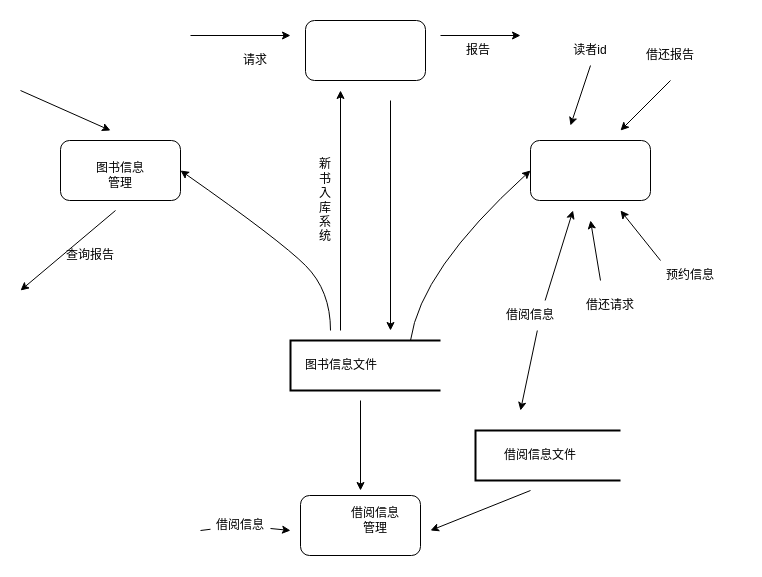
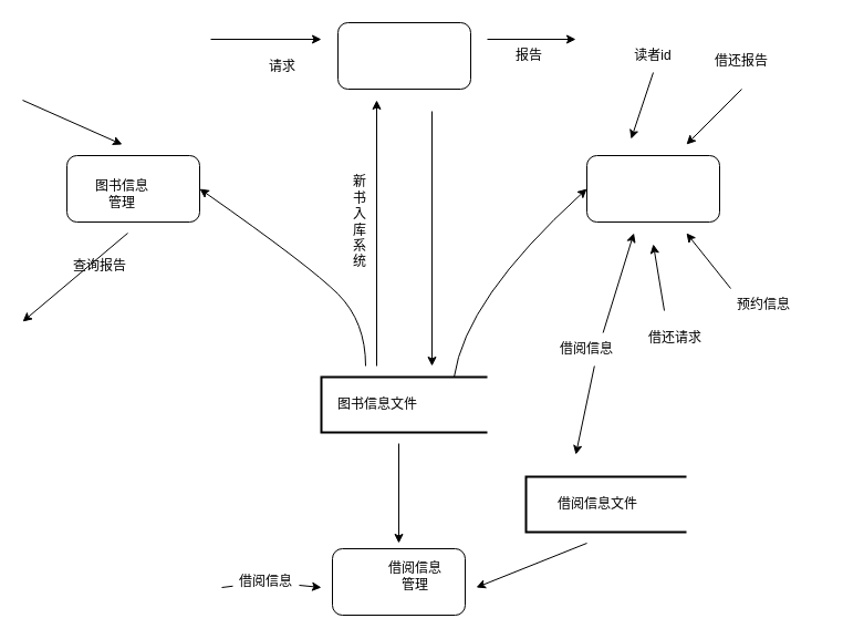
  <mxCell id="0" />
  <mxCell id="1" parent="0" />
  <mxCell id="2" value="" style="strokeWidth=2;html=1;shape=mxgraph.flowchart.annotation_1;align=left;pointerEvents=1;" vertex="1" parent="1"><mxGeometry x="290" y="340" width="150" height="50" as="geometry" /></mxCell>
  <mxCell id="3" value="" style="rounded=1;whiteSpace=wrap;html=1;" vertex="1" parent="1"><mxGeometry x="60" y="140" width="120" height="60" as="geometry" /></mxCell>
  <mxCell id="4" value="" style="rounded=1;whiteSpace=wrap;html=1;" vertex="1" parent="1"><mxGeometry x="305" y="20" width="120" height="60" as="geometry" /></mxCell>
  <mxCell id="5" value="" style="rounded=1;whiteSpace=wrap;html=1;" vertex="1" parent="1"><mxGeometry x="530" y="140" width="120" height="60" as="geometry" /></mxCell>
  <mxCell id="6" value="" style="endArrow=classic;html=1;rounded=0;" edge="1" parent="1"><mxGeometry width="50" height="50" relative="1" as="geometry"><mxPoint x="340" y="330" as="sourcePoint" /><mxPoint x="340" y="90" as="targetPoint" /></mxGeometry></mxCell>
  <mxCell id="7" value="" style="curved=1;endArrow=classic;html=1;rounded=0;entryX=0;entryY=0.5;entryDx=0;entryDy=0;exitX=0.8;exitY=0;exitDx=0;exitDy=0;exitPerimeter=0;" edge="1" parent="1" source="2" target="5"><mxGeometry width="50" height="50" relative="1" as="geometry"><mxPoint x="410" y="330" as="sourcePoint" /><mxPoint x="470" y="270" as="targetPoint" /><Array as="points"><mxPoint x="420" y="270" /></Array></mxGeometry></mxCell>
  <mxCell id="8" value="" style="curved=1;endArrow=classic;html=1;rounded=0;entryX=1;entryY=0.5;entryDx=0;entryDy=0;" edge="1" parent="1" target="3"><mxGeometry width="50" height="50" relative="1" as="geometry"><mxPoint x="330" y="330" as="sourcePoint" /><mxPoint x="330" y="240" as="targetPoint" /><Array as="points"><mxPoint x="330" y="290" /><mxPoint x="280" y="240" /></Array></mxGeometry></mxCell>
  <mxCell id="9" value="图书信息文件" style="text;strokeColor=none;fillColor=none;align=left;verticalAlign=middle;spacingLeft=4;spacingRight=4;overflow=hidden;points=[[0,0.5],[1,0.5]];portConstraint=eastwest;rotatable=0;whiteSpace=wrap;html=1;" vertex="1" parent="1"><mxGeometry x="299" y="350" width="106" height="30" as="geometry" /></mxCell>
  <mxCell id="10" value="" style="endArrow=classic;html=1;rounded=0;" edge="1" parent="1"><mxGeometry width="50" height="50" relative="1" as="geometry"><mxPoint x="390" y="100" as="sourcePoint" /><mxPoint x="390" y="330" as="targetPoint" /></mxGeometry></mxCell>
- <mxCell id="11" value="图书信息管理" style="text;html=1;strokeColor=none;fillColor=none;align=center;verticalAlign=middle;whiteSpace=wrap;rounded=0;" vertex="1" parent="1"><mxGeometry x="90" y="160" width="60" height="30" as="geometry" /></mxCell>
+ <mxCell id="11" value="图书信息管理" style="text;html=1;strokeColor=none;fillColor=none;align=center;verticalAlign=middle;whiteSpace=wrap;rounded=0;" vertex="1" parent="1"><mxGeometry x="80" y="160" width="60" height="30" as="geometry" /></mxCell>
  <mxCell id="12" value="" style="endArrow=classic;html=1;rounded=0;" edge="1" parent="1"><mxGeometry width="50" height="50" relative="1" as="geometry"><mxPoint x="190" y="35" as="sourcePoint" /><mxPoint x="290" y="35" as="targetPoint" /></mxGeometry></mxCell>
  <mxCell id="13" value="请求" style="text;html=1;strokeColor=none;fillColor=none;align=center;verticalAlign=middle;whiteSpace=wrap;rounded=0;" vertex="1" parent="1"><mxGeometry x="225" y="45" width="60" height="30" as="geometry" /></mxCell>
  <mxCell id="14" value="" style="endArrow=classic;html=1;rounded=0;" edge="1" parent="1"><mxGeometry width="50" height="50" relative="1" as="geometry"><mxPoint x="440" y="35" as="sourcePoint" /><mxPoint x="520" y="35" as="targetPoint" /></mxGeometry></mxCell>
  <mxCell id="15" value="报告" style="text;strokeColor=none;fillColor=none;align=left;verticalAlign=middle;spacingLeft=4;spacingRight=4;overflow=hidden;points=[[0,0.5],[1,0.5]];portConstraint=eastwest;rotatable=0;whiteSpace=wrap;html=1;" vertex="1" parent="1"><mxGeometry x="460" y="35" width="80" height="30" as="geometry" /></mxCell>
  <mxCell id="16" value="" style="endArrow=classic;html=1;rounded=0;" edge="1" parent="1"><mxGeometry width="50" height="50" relative="1" as="geometry"><mxPoint x="590" y="65" as="sourcePoint" /><mxPoint x="570" y="125" as="targetPoint" /></mxGeometry></mxCell>
  <mxCell id="17" value="读者id" style="text;html=1;strokeColor=none;fillColor=none;align=center;verticalAlign=middle;whiteSpace=wrap;rounded=0;" vertex="1" parent="1"><mxGeometry x="560" y="35" width="60" height="30" as="geometry" /></mxCell>
  <mxCell id="18" value="借还请求" style="text;html=1;strokeColor=none;fillColor=none;align=center;verticalAlign=middle;whiteSpace=wrap;rounded=0;" vertex="1" parent="1"><mxGeometry x="580" y="290" width="60" height="30" as="geometry" /></mxCell>
  <mxCell id="19" value="" style="endArrow=classic;html=1;rounded=0;" edge="1" parent="1"><mxGeometry width="50" height="50" relative="1" as="geometry"><mxPoint x="600" y="280" as="sourcePoint" /><mxPoint x="590" y="220" as="targetPoint" /></mxGeometry></mxCell>
  <mxCell id="20" value="预约信息" style="text;strokeColor=none;fillColor=none;align=left;verticalAlign=middle;spacingLeft=4;spacingRight=4;overflow=hidden;points=[[0,0.5],[1,0.5]];portConstraint=eastwest;rotatable=0;whiteSpace=wrap;html=1;" vertex="1" parent="1"><mxGeometry x="660" y="260" width="80" height="30" as="geometry" /></mxCell>
  <mxCell id="21" value="" style="endArrow=classic;html=1;rounded=0;" edge="1" parent="1"><mxGeometry width="50" height="50" relative="1" as="geometry"><mxPoint x="660" y="260" as="sourcePoint" /><mxPoint x="620" y="210" as="targetPoint" /></mxGeometry></mxCell>
  <mxCell id="22" value="借还报告" style="text;html=1;strokeColor=none;fillColor=none;align=center;verticalAlign=middle;whiteSpace=wrap;rounded=0;" vertex="1" parent="1"><mxGeometry x="640" y="40" width="60" height="30" as="geometry" /></mxCell>
  <mxCell id="23" value="" style="endArrow=classic;html=1;rounded=0;" edge="1" parent="1"><mxGeometry width="50" height="50" relative="1" as="geometry"><mxPoint x="670" y="80" as="sourcePoint" /><mxPoint x="620" y="130" as="targetPoint" /></mxGeometry></mxCell>
  <mxCell id="24" value="" style="strokeWidth=2;html=1;shape=mxgraph.flowchart.annotation_1;align=left;pointerEvents=1;" vertex="1" parent="1"><mxGeometry x="475" y="430" width="145" height="50" as="geometry" /></mxCell>
  <mxCell id="25" value="借阅信息文件" style="text;strokeColor=none;fillColor=none;align=left;verticalAlign=middle;spacingLeft=4;spacingRight=4;overflow=hidden;points=[[0,0.5],[1,0.5]];portConstraint=eastwest;rotatable=0;whiteSpace=wrap;html=1;" vertex="1" parent="1"><mxGeometry x="497.5" y="440" width="92.5" height="30" as="geometry" /></mxCell>
  <mxCell id="26" value="" style="endArrow=classic;startArrow=none;html=1;rounded=0;" edge="1" parent="1" source="27"><mxGeometry width="50" height="50" relative="1" as="geometry"><mxPoint x="520" y="410" as="sourcePoint" /><mxPoint x="572.5" y="210" as="targetPoint" /></mxGeometry></mxCell>
  <mxCell id="27" value="借阅信息" style="text;strokeColor=none;fillColor=none;align=left;verticalAlign=middle;spacingLeft=4;spacingRight=4;overflow=hidden;points=[[0,0.5],[1,0.5]];portConstraint=eastwest;rotatable=0;whiteSpace=wrap;html=1;" vertex="1" parent="1"><mxGeometry x="500" y="300" width="80" height="30" as="geometry" /></mxCell>
  <mxCell id="28" value="" style="endArrow=none;startArrow=classic;html=1;rounded=0;" edge="1" parent="1" target="27"><mxGeometry width="50" height="50" relative="1" as="geometry"><mxPoint x="520" y="410" as="sourcePoint" /><mxPoint x="572.5" y="210" as="targetPoint" /></mxGeometry></mxCell>
  <mxCell id="29" value="" style="rounded=1;whiteSpace=wrap;html=1;" vertex="1" parent="1"><mxGeometry x="300" y="495" width="120" height="60" as="geometry" /></mxCell>
  <mxCell id="30" value="借阅信息管理" style="text;html=1;strokeColor=none;fillColor=none;align=center;verticalAlign=middle;whiteSpace=wrap;rounded=0;" vertex="1" parent="1"><mxGeometry x="345" y="505" width="60" height="30" as="geometry" /></mxCell>
  <mxCell id="31" value="" style="endArrow=classic;html=1;rounded=0;" edge="1" parent="1"><mxGeometry width="50" height="50" relative="1" as="geometry"><mxPoint x="360" y="400" as="sourcePoint" /><mxPoint x="360" y="490" as="targetPoint" /></mxGeometry></mxCell>
  <mxCell id="32" value="" style="endArrow=classic;html=1;rounded=0;" edge="1" parent="1"><mxGeometry width="50" height="50" relative="1" as="geometry"><mxPoint x="530" y="490" as="sourcePoint" /><mxPoint x="430" y="530" as="targetPoint" /></mxGeometry></mxCell>
  <mxCell id="33" value="" style="endArrow=classic;html=1;rounded=0;startArrow=none;" edge="1" parent="1" source="34"><mxGeometry width="50" height="50" relative="1" as="geometry"><mxPoint x="200" y="500" as="sourcePoint" /><mxPoint x="290" y="530" as="targetPoint" /></mxGeometry></mxCell>
  <mxCell id="34" value="借阅信息" style="text;html=1;strokeColor=none;fillColor=none;align=center;verticalAlign=middle;whiteSpace=wrap;rounded=0;" vertex="1" parent="1"><mxGeometry x="210" y="510" width="60" height="30" as="geometry" /></mxCell>
  <mxCell id="35" value="" style="endArrow=none;html=1;rounded=0;" edge="1" parent="1" target="34"><mxGeometry width="50" height="50" relative="1" as="geometry"><mxPoint x="200" y="530" as="sourcePoint" /><mxPoint x="290" y="500" as="targetPoint" /></mxGeometry></mxCell>
  <mxCell id="36" value="" style="endArrow=classic;html=1;rounded=0;" edge="1" parent="1"><mxGeometry width="50" height="50" relative="1" as="geometry"><mxPoint x="115" y="210" as="sourcePoint" /><mxPoint x="20" y="290" as="targetPoint" /></mxGeometry></mxCell>
- <mxCell id="37" value="查询报告" style="text;html=1;strokeColor=none;fillColor=none;align=center;verticalAlign=middle;whiteSpace=wrap;rounded=0;" vertex="1" parent="1"><mxGeometry x="60" y="240" width="60" height="30" as="geometry" /></mxCell>
+ <mxCell id="37" value="查询报告" style="text;html=1;strokeColor=none;fillColor=none;align=center;verticalAlign=middle;whiteSpace=wrap;rounded=0;" vertex="1" parent="1"><mxGeometry x="60" y="225" width="60" height="30" as="geometry" /></mxCell>
  <mxCell id="38" value="" style="endArrow=classic;html=1;rounded=0;" edge="1" parent="1"><mxGeometry width="50" height="50" relative="1" as="geometry"><mxPoint x="20" y="90" as="sourcePoint" /><mxPoint x="110" y="130" as="targetPoint" /></mxGeometry></mxCell>
  <mxCell id="39" value="新书入库系统" style="text;html=1;strokeColor=none;fillColor=none;align=center;verticalAlign=middle;whiteSpace=wrap;rounded=0;" vertex="1" parent="1"><mxGeometry x="320" y="185" width="10" height="30" as="geometry" /></mxCell>
